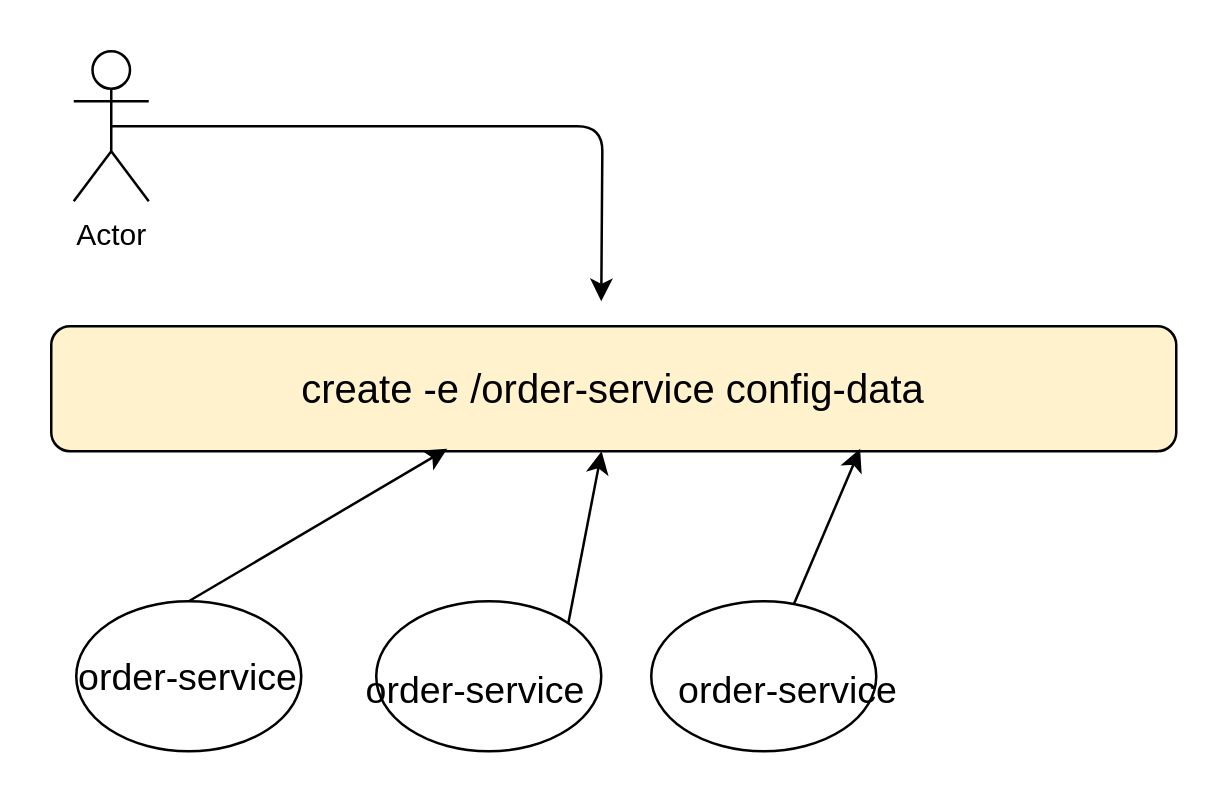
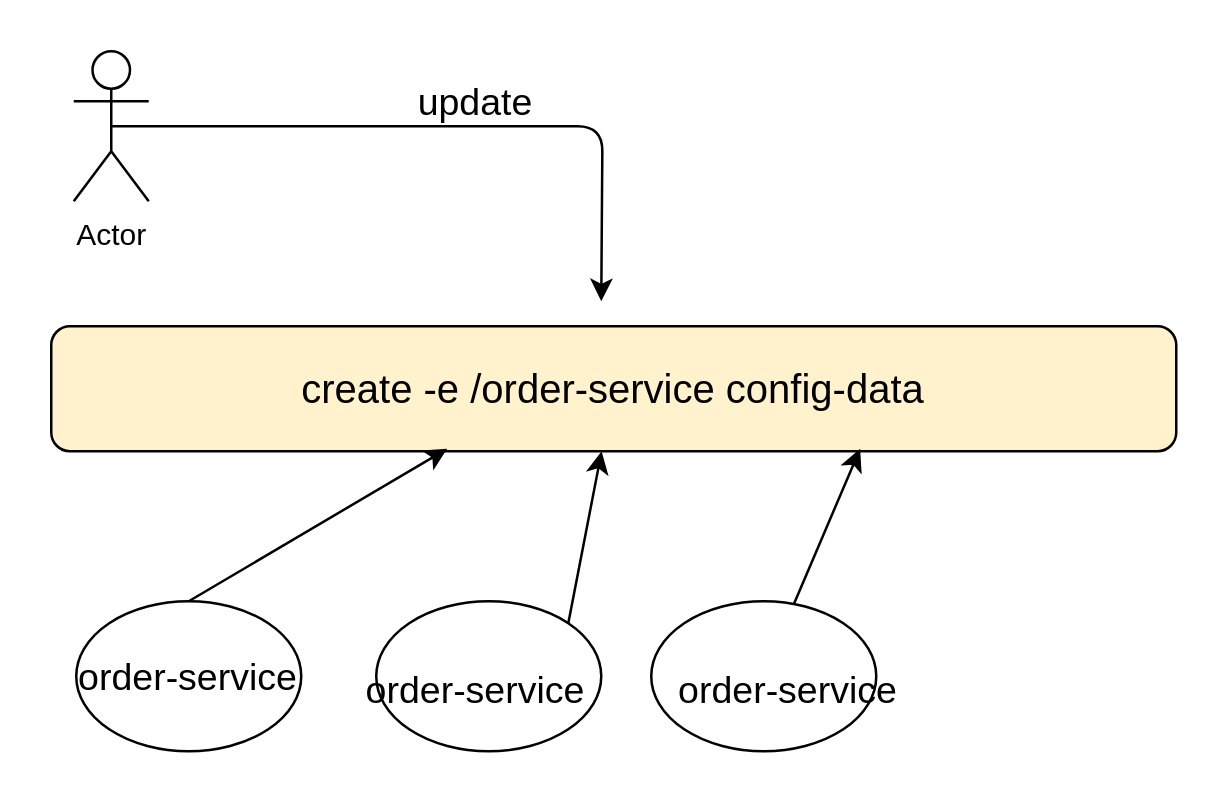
  <mxCell id="0" />
  <mxCell id="1" parent="0" />
  <mxCell id="2" style="edgeStyle=orthogonalEdgeStyle;curved=0;rounded=1;sketch=0;orthogonalLoop=1;jettySize=auto;html=1;exitX=0.5;exitY=0.5;exitDx=0;exitDy=0;exitPerimeter=0;" edge="1" parent="1" source="3"><mxGeometry relative="1" as="geometry"><mxPoint x="240" y="120" as="targetPoint" /></mxGeometry></mxCell>
  <mxCell id="3" value="Actor" style="shape=umlActor;verticalLabelPosition=bottom;verticalAlign=top;html=1;outlineConnect=0;rounded=0;sketch=0;" vertex="1" parent="1"><mxGeometry x="29" y="20" width="30" height="60" as="geometry" /></mxCell>
  <mxCell id="4" value="&lt;font style=&quot;font-size: 16px&quot;&gt;create -e /order-service config-data&lt;/font&gt;" style="rounded=1;whiteSpace=wrap;html=1;sketch=0;fillColor=#fff2cc;" vertex="1" parent="1"><mxGeometry x="20" y="130" width="450" height="50" as="geometry" /></mxCell>
  <mxCell id="5" value="&lt;font style=&quot;font-size: 13px&quot;&gt;&lt;br&gt;&lt;/font&gt;" style="ellipse;whiteSpace=wrap;html=1;rounded=0;sketch=0;" vertex="1" parent="1"><mxGeometry x="30" y="240" width="90" height="60" as="geometry" /></mxCell>
  <mxCell id="6" value="" style="ellipse;whiteSpace=wrap;html=1;rounded=0;sketch=0;" vertex="1" parent="1"><mxGeometry x="150" y="240" width="90" height="60" as="geometry" /></mxCell>
  <mxCell id="7" value="" style="ellipse;whiteSpace=wrap;html=1;rounded=0;sketch=0;" vertex="1" parent="1"><mxGeometry x="260" y="240" width="90" height="60" as="geometry" /></mxCell>
+ <mxCell id="8" value="update" style="text;html=1;strokeColor=none;fillColor=none;align=center;verticalAlign=middle;whiteSpace=wrap;rounded=0;sketch=0;fontSize=15;" vertex="1" parent="1"><mxGeometry x="170" y="30" width="40" height="20" as="geometry" /></mxCell>
  <mxCell id="9" value="order-service" style="text;html=1;strokeColor=none;fillColor=none;align=center;verticalAlign=middle;whiteSpace=wrap;rounded=0;sketch=0;fontSize=15;" vertex="1" parent="1"><mxGeometry x="30" y="265" width="90" height="10" as="geometry" /></mxCell>
  <mxCell id="10" value="order-service" style="text;html=1;strokeColor=none;fillColor=none;align=center;verticalAlign=middle;whiteSpace=wrap;rounded=0;sketch=0;fontSize=15;" vertex="1" parent="1"><mxGeometry x="145" y="270" width="90" height="10" as="geometry" /></mxCell>
  <mxCell id="11" value="order-service" style="text;html=1;strokeColor=none;fillColor=none;align=center;verticalAlign=middle;whiteSpace=wrap;rounded=0;sketch=0;fontSize=15;" vertex="1" parent="1"><mxGeometry x="270" y="270" width="90" height="10" as="geometry" /></mxCell>
  <mxCell id="12" value="" style="endArrow=classic;html=1;fontSize=15;entryX=0.352;entryY=0.98;entryDx=0;entryDy=0;entryPerimeter=0;exitX=0.5;exitY=0;exitDx=0;exitDy=0;" edge="1" parent="1" source="5" target="4"><mxGeometry width="50" height="50" relative="1" as="geometry"><mxPoint x="170" y="260" as="sourcePoint" /><mxPoint x="220" y="210" as="targetPoint" /></mxGeometry></mxCell>
  <mxCell id="13" value="" style="endArrow=classic;html=1;fontSize=15;exitX=1;exitY=0;exitDx=0;exitDy=0;" edge="1" parent="1" source="6" target="4"><mxGeometry width="50" height="50" relative="1" as="geometry"><mxPoint x="170" y="260" as="sourcePoint" /><mxPoint x="220" y="210" as="targetPoint" /></mxGeometry></mxCell>
  <mxCell id="14" value="" style="endArrow=classic;html=1;fontSize=15;entryX=0.719;entryY=0.98;entryDx=0;entryDy=0;entryPerimeter=0;" edge="1" parent="1" source="7" target="4"><mxGeometry width="50" height="50" relative="1" as="geometry"><mxPoint x="170" y="260" as="sourcePoint" /><mxPoint x="220" y="210" as="targetPoint" /></mxGeometry></mxCell>
